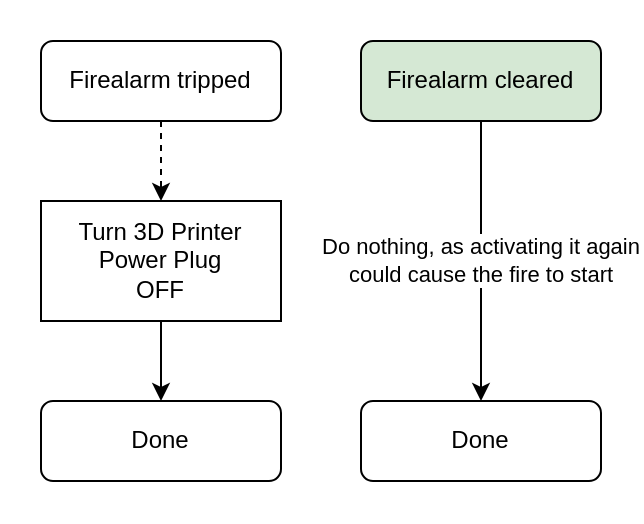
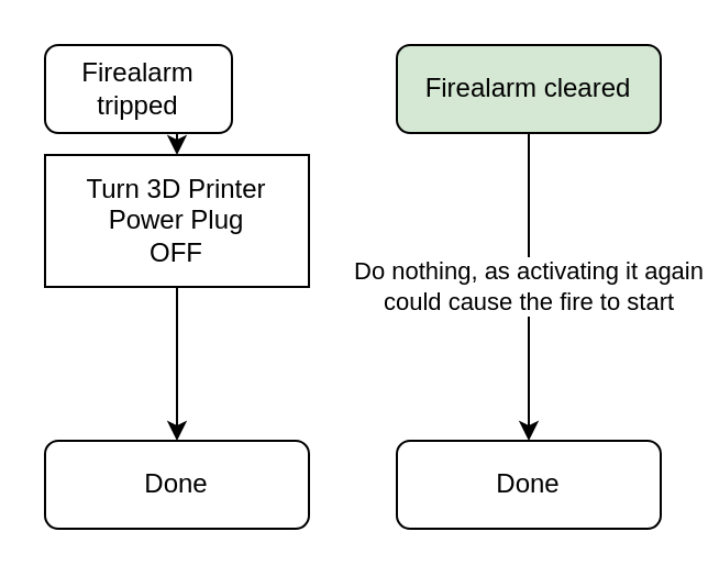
  <mxCell id="0" />
  <mxCell id="1" parent="0" />
  <mxCell id="2" style="edgeStyle=orthogonalEdgeStyle;rounded=0;orthogonalLoop=1;jettySize=auto;html=1;exitX=0.5;exitY=1;exitDx=0;exitDy=0;entryX=0.5;entryY=0;entryDx=0;entryDy=0;dashed=1;" edge="1" parent="1" source="3" target="5"><mxGeometry relative="1" as="geometry" /></mxCell>
- <mxCell id="3" value="Firealarm tripped" style="rounded=1;whiteSpace=wrap;html=1;" vertex="1" parent="1"><mxGeometry x="20" y="20" width="120" height="40" as="geometry" /></mxCell>
+ <mxCell id="3" value="Firealarm tripped" style="rounded=1;whiteSpace=wrap;html=1;" vertex="1" parent="1"><mxGeometry x="20" y="20" width="85" height="40" as="geometry" /></mxCell>
  <mxCell id="4" style="edgeStyle=orthogonalEdgeStyle;rounded=0;orthogonalLoop=1;jettySize=auto;html=1;exitX=0.5;exitY=1;exitDx=0;exitDy=0;entryX=0.5;entryY=0;entryDx=0;entryDy=0;" edge="1" parent="1" source="5" target="6"><mxGeometry relative="1" as="geometry" /></mxCell>
- <mxCell id="5" value="Turn 3D Printer&lt;br&gt;Power Plug&lt;div&gt;OFF&lt;/div&gt;" style="rounded=0;whiteSpace=wrap;html=1;" vertex="1" parent="1"><mxGeometry x="20" y="100" width="120" height="60" as="geometry" /></mxCell>
+ <mxCell id="5" value="Turn 3D Printer&lt;br&gt;Power Plug&lt;div&gt;OFF&lt;/div&gt;" style="rounded=0;whiteSpace=wrap;html=1;" vertex="1" parent="1"><mxGeometry x="20" y="70" width="120" height="60" as="geometry" /></mxCell>
  <mxCell id="6" value="Done" style="rounded=1;whiteSpace=wrap;html=1;" vertex="1" parent="1"><mxGeometry x="20" y="200" width="120" height="40" as="geometry" /></mxCell>
  <mxCell id="7" value="Do nothing, as activating it again&lt;br&gt;&amp;nbsp;could cause the fire to start&amp;nbsp;" style="edgeStyle=orthogonalEdgeStyle;rounded=0;orthogonalLoop=1;jettySize=auto;html=1;exitX=0.5;exitY=1;exitDx=0;exitDy=0;entryX=0.5;entryY=0;entryDx=0;entryDy=0;" edge="1" parent="1" source="8" target="9"><mxGeometry relative="1" as="geometry" /></mxCell>
  <mxCell id="8" value="Firealarm cleared" style="rounded=1;whiteSpace=wrap;html=1;fillColor=#d5e8d4;" vertex="1" parent="1"><mxGeometry x="180" y="20" width="120" height="40" as="geometry" /></mxCell>
  <mxCell id="9" value="Done" style="rounded=1;whiteSpace=wrap;html=1;" vertex="1" parent="1"><mxGeometry x="180" y="200" width="120" height="40" as="geometry" /></mxCell>
